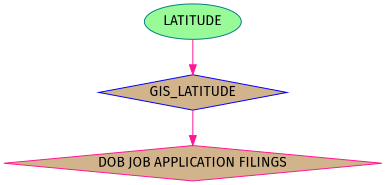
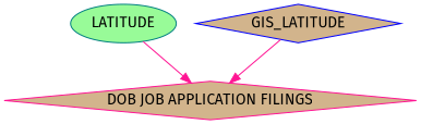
  digraph {
    fontname="Fira Sans"
    node [fillcolor=tan fontname="Fira Sans" shape=diamond style=filled]
    edge [color=deeppink fontname="Fira Sans"]
    LATITUDE [color=teal fillcolor=palegreen shape=ellipse]
    GIS_LATITUDE [color=blue]
    "DOB JOB APPLICATION FILINGS" [color=deeppink]
-   LATITUDE -> GIS_LATITUDE
+   LATITUDE -> "DOB JOB APPLICATION FILINGS"
    GIS_LATITUDE -> "DOB JOB APPLICATION FILINGS"
  }
